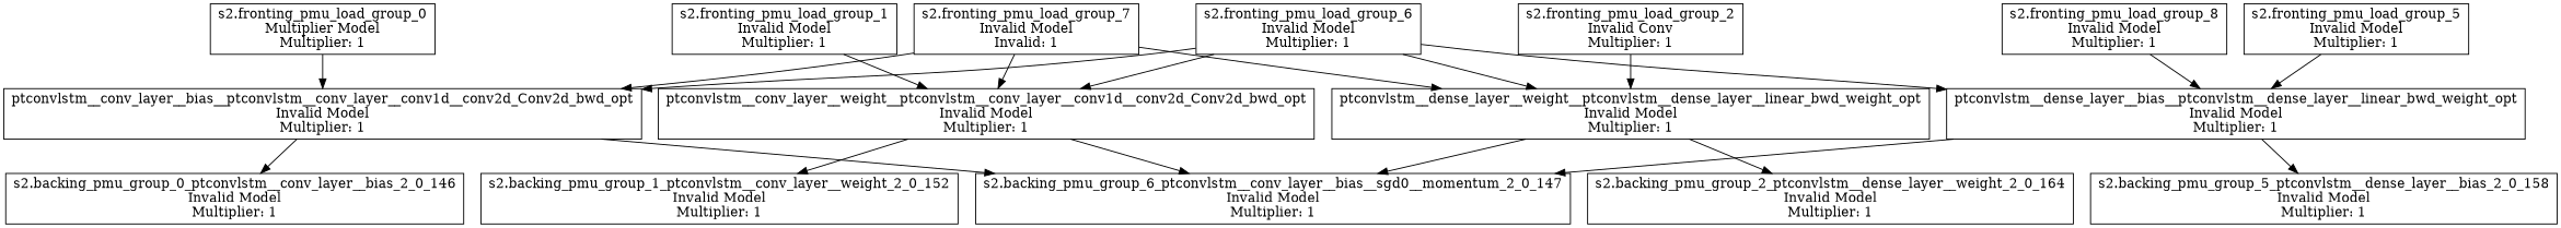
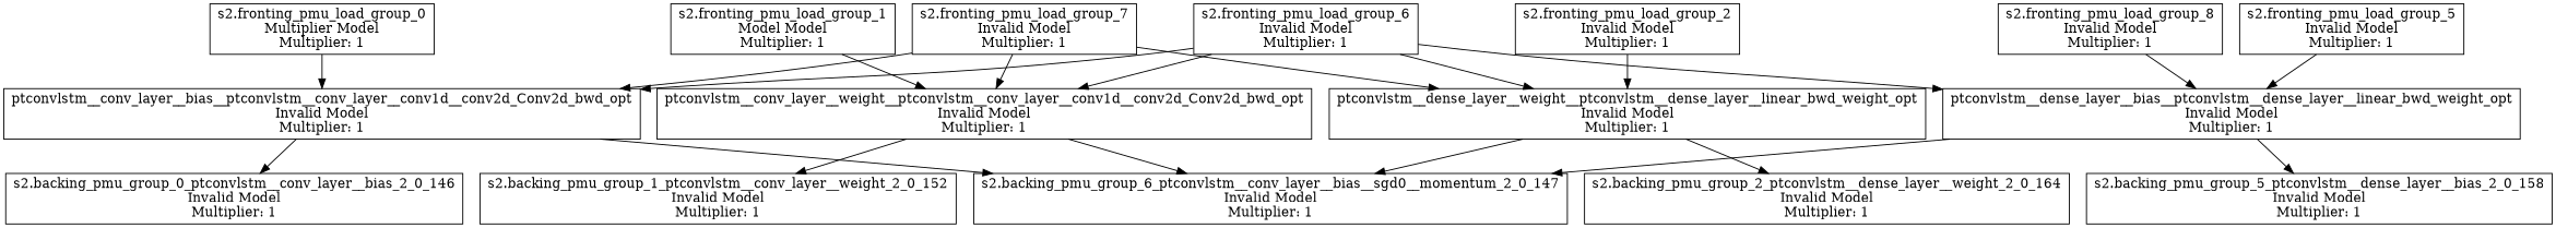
  digraph {
    node [shape=box]
    n1 [label="ptconvlstm__conv_layer__bias__ptconvlstm__conv_layer__conv1d__conv2d_Conv2d_bwd_opt\nInvalid Model\nMultiplier: 1"]
    n2 [label="s2.backing_pmu_group_6_ptconvlstm__conv_layer__bias__sgd0__momentum_2_0_147\nInvalid Model\nMultiplier: 1"]
    n3 [label="s2.backing_pmu_group_0_ptconvlstm__conv_layer__bias_2_0_146\nInvalid Model\nMultiplier: 1"]
    n4 [label="s2.fronting_pmu_load_group_0\nMultiplier Model\nMultiplier: 1"]
-   n5 [label="s2.fronting_pmu_load_group_7\nInvalid Model\nInvalid: 1"]
+   n5 [label="s2.fronting_pmu_load_group_7\nInvalid Model\nMultiplier: 1"]
    n6 [label="ptconvlstm__conv_layer__weight__ptconvlstm__conv_layer__conv1d__conv2d_Conv2d_bwd_opt\nInvalid Model\nMultiplier: 1"]
    n7 [label="ptconvlstm__dense_layer__weight__ptconvlstm__dense_layer__linear_bwd_weight_opt\nInvalid Model\nMultiplier: 1"]
    n8 [label="s2.backing_pmu_group_1_ptconvlstm__conv_layer__weight_2_0_152\nInvalid Model\nMultiplier: 1"]
    n9 [label="s2.backing_pmu_group_2_ptconvlstm__dense_layer__weight_2_0_164\nInvalid Model\nMultiplier: 1"]
    n10 [label="s2.fronting_pmu_load_group_6\nInvalid Model\nMultiplier: 1"]
    n11 [label="ptconvlstm__dense_layer__bias__ptconvlstm__dense_layer__linear_bwd_weight_opt\nInvalid Model\nMultiplier: 1"]
    n12 [label="s2.backing_pmu_group_5_ptconvlstm__dense_layer__bias_2_0_158\nInvalid Model\nMultiplier: 1"]
-   n13 [label="s2.fronting_pmu_load_group_1\nInvalid Model\nMultiplier: 1"]
+   n13 [label="s2.fronting_pmu_load_group_1\nModel Model\nMultiplier: 1"]
    n14 [label="s2.fronting_pmu_load_group_5\nInvalid Model\nMultiplier: 1"]
    n15 [label="s2.fronting_pmu_load_group_8\nInvalid Model\nMultiplier: 1"]
-   n16 [label="s2.fronting_pmu_load_group_2\nInvalid Conv\nMultiplier: 1"]
+   n16 [label="s2.fronting_pmu_load_group_2\nInvalid Model\nMultiplier: 1"]
    n1 -> n2
    n1 -> n3
    n4 -> n1
    n5 -> n1
    n5 -> n6
    n5 -> n7
    n6 -> n2
    n6 -> n8
    n7 -> n2
    n7 -> n9
    n10 -> n1
    n10 -> n6
    n10 -> n7
    n10 -> n11
    n11 -> n2
    n11 -> n12
    n13 -> n6
    n14 -> n11
    n15 -> n11
    n16 -> n7
  }
